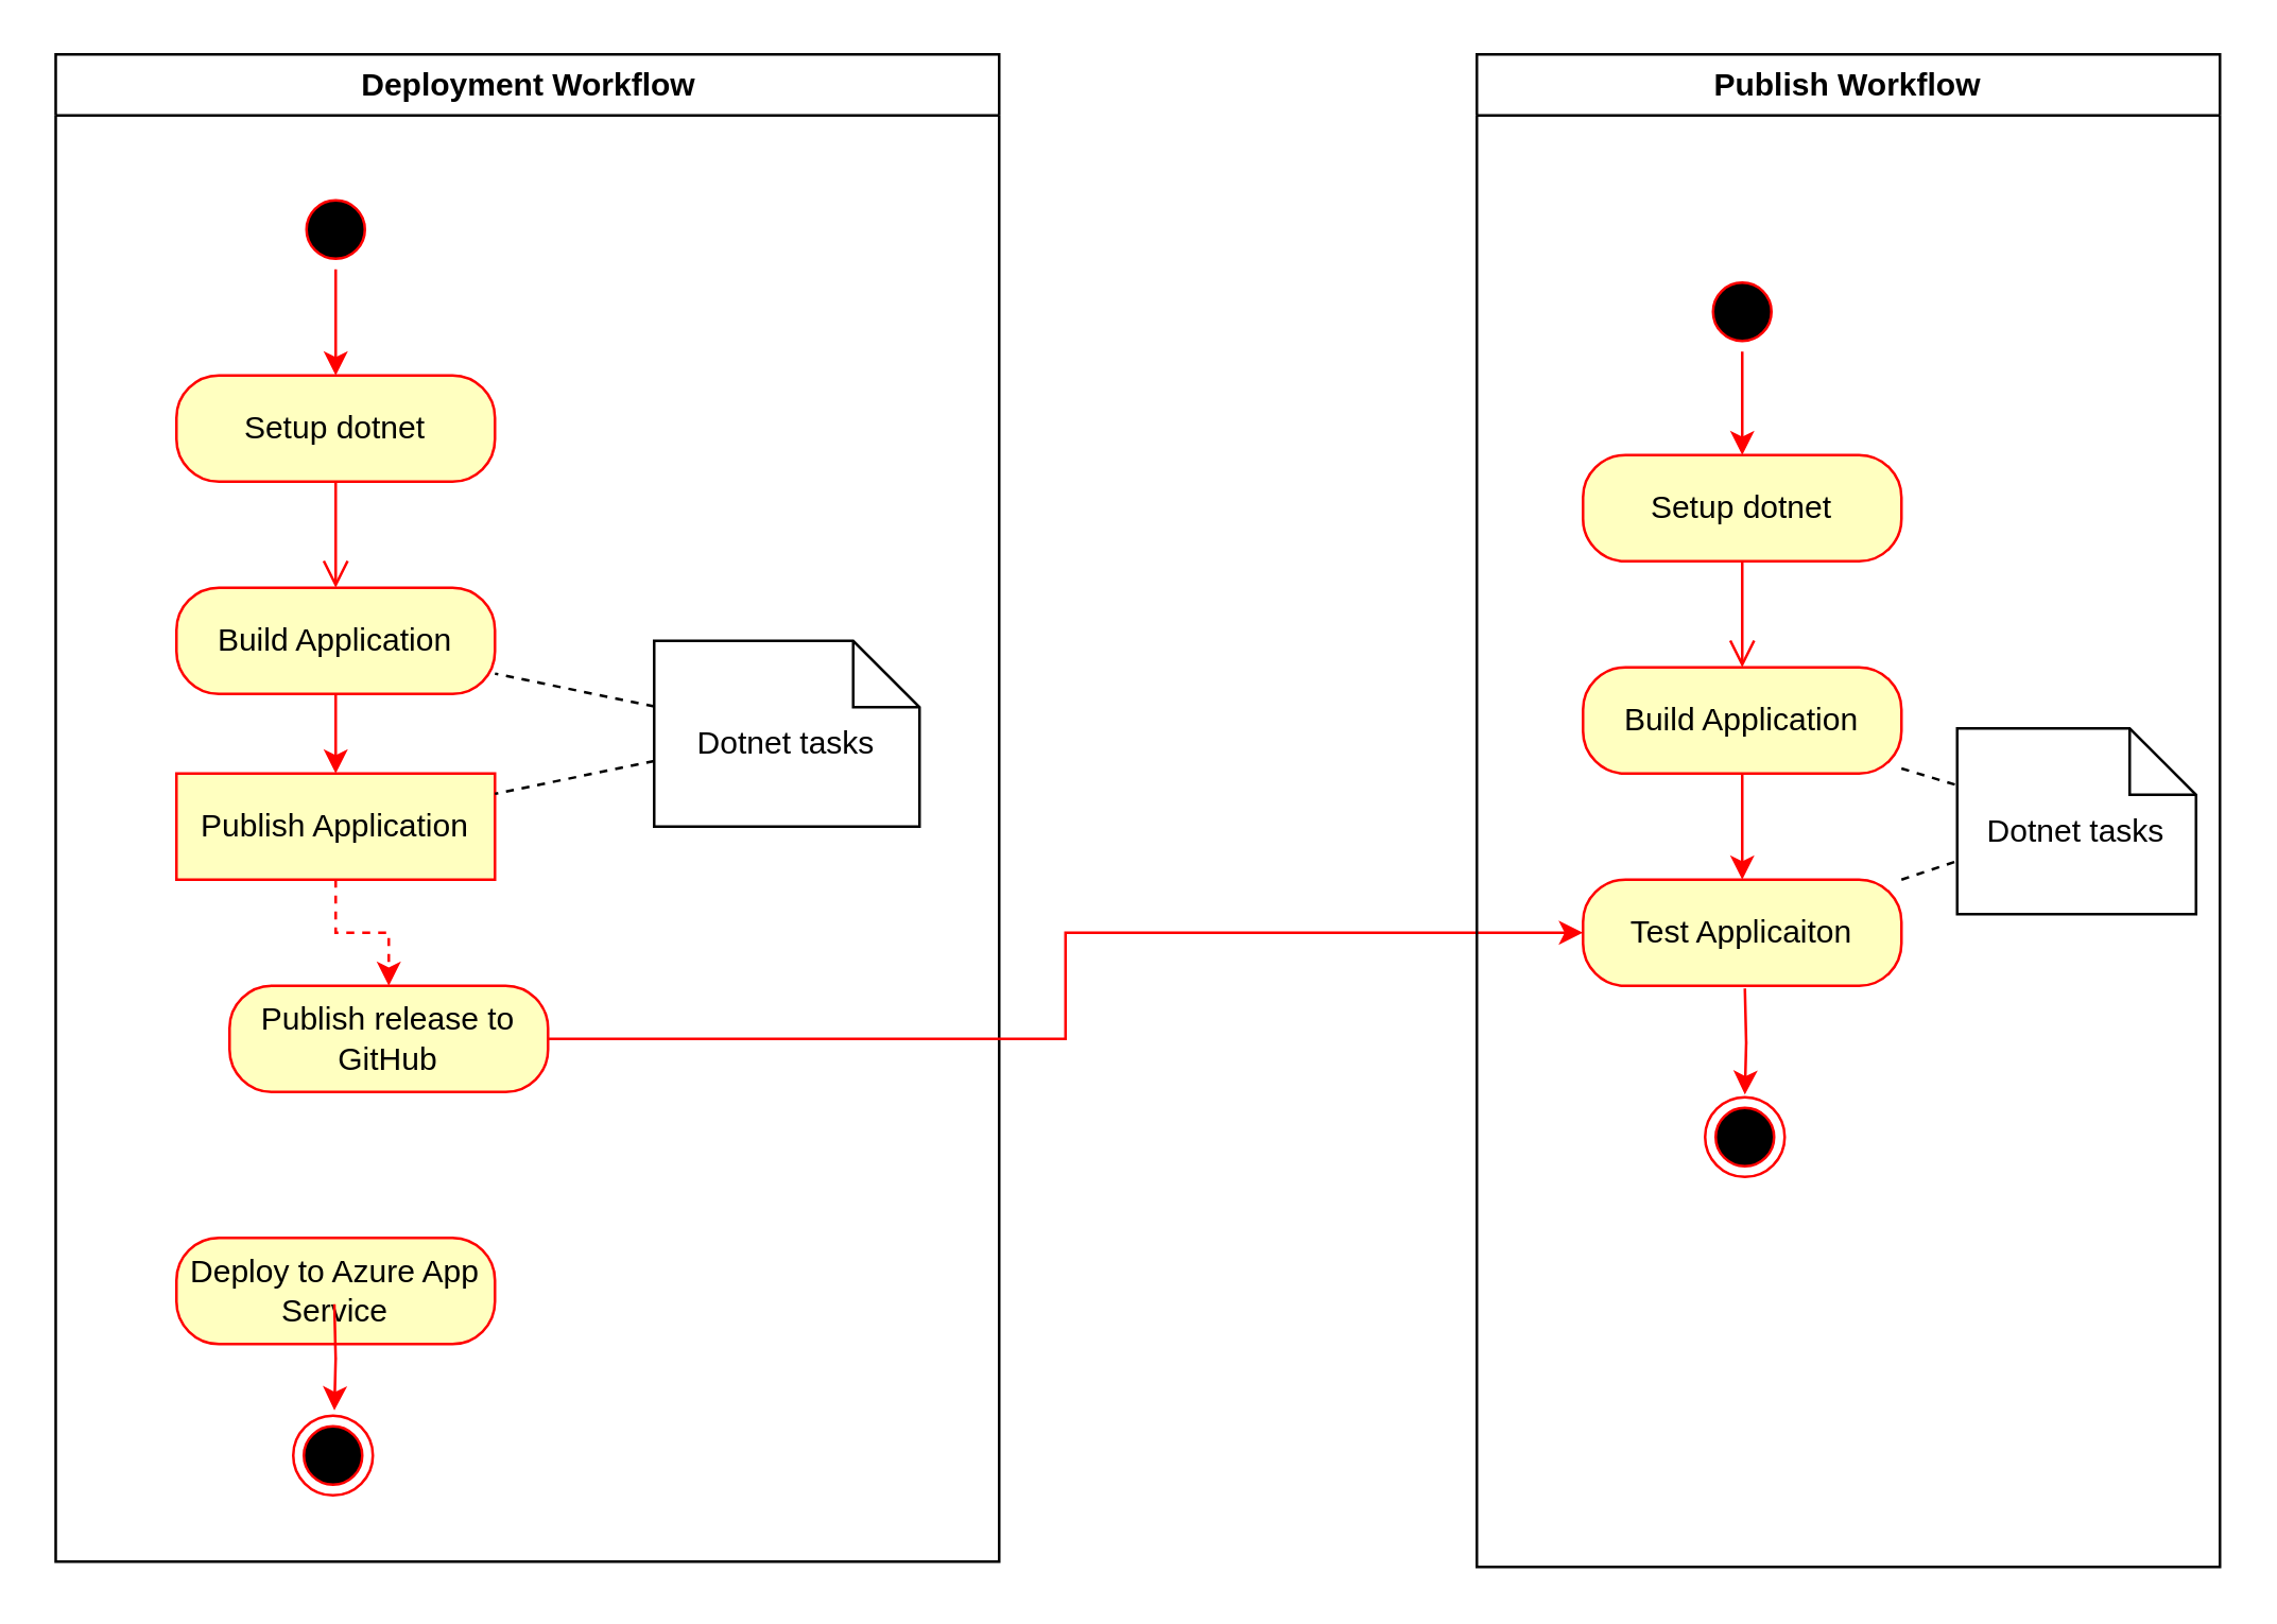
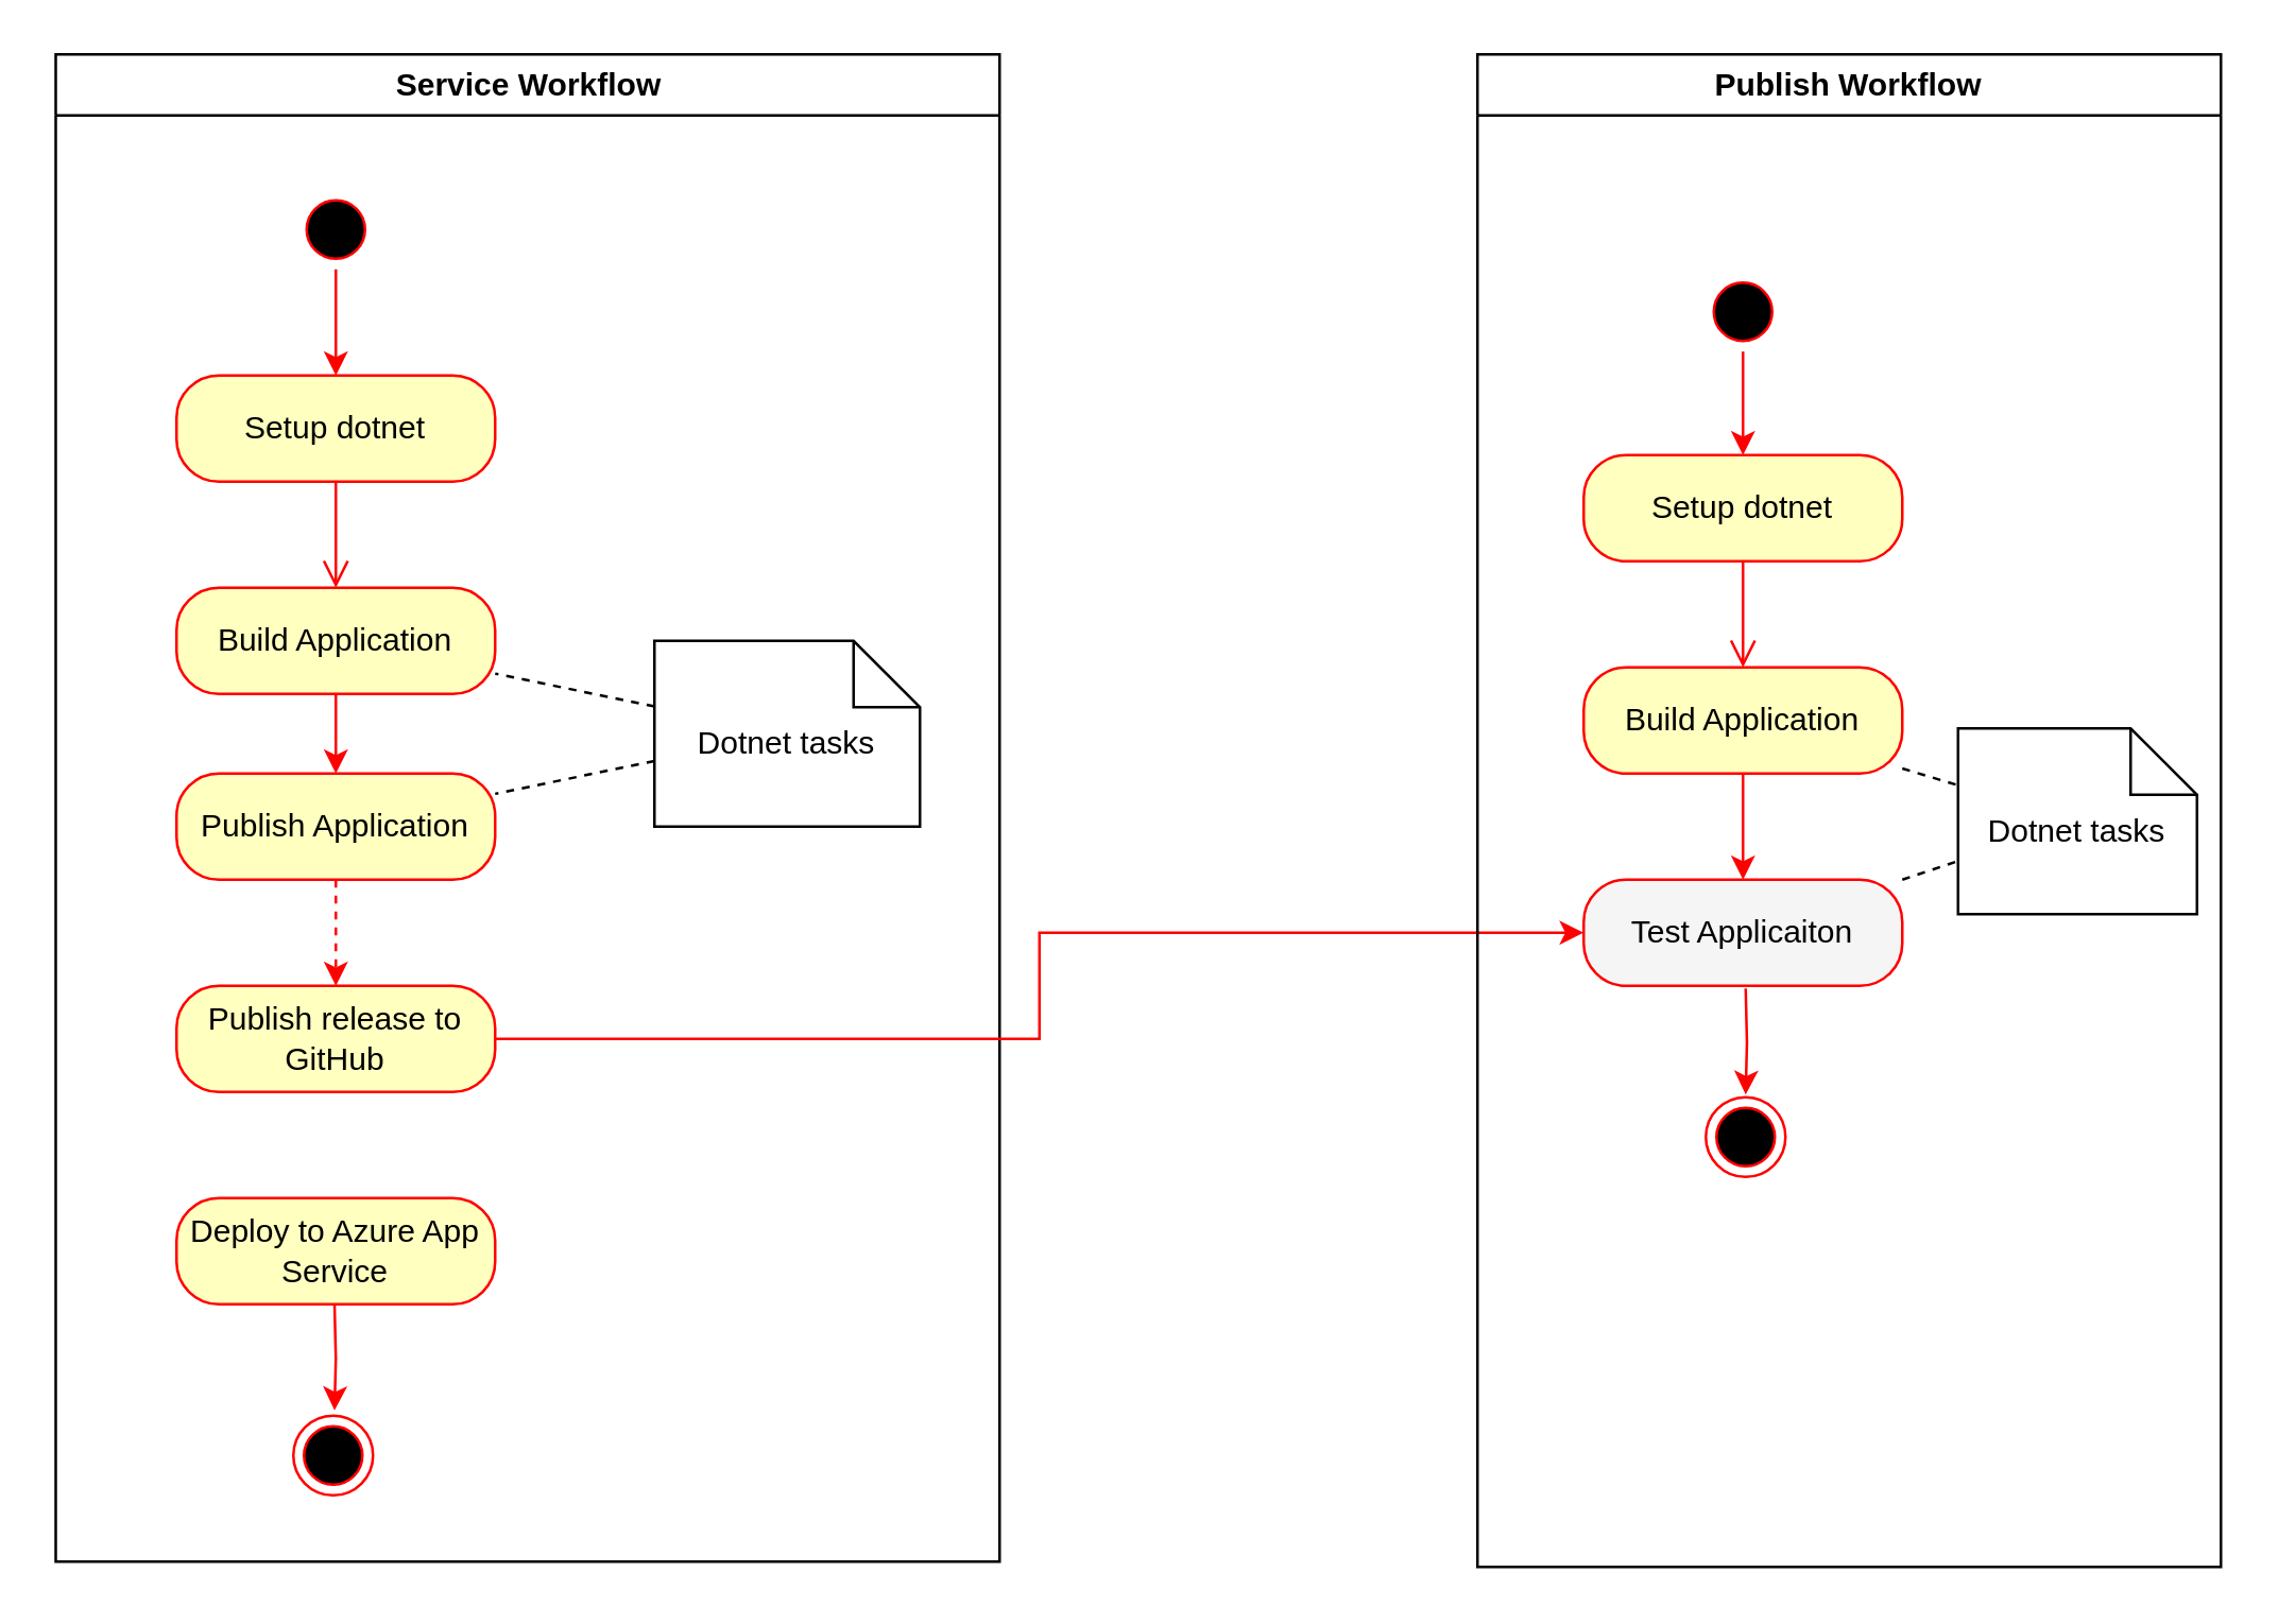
  <mxCell id="0" />
  <mxCell id="1" parent="0" />
- <mxCell id="2" value="Deployment Workflow" style="swimlane;whiteSpace=wrap" parent="1" vertex="1"><mxGeometry x="20.5" y="20" width="355.5" height="568" as="geometry" /></mxCell>
+ <mxCell id="2" value="Service Workflow" style="swimlane;whiteSpace=wrap" parent="1" vertex="1"><mxGeometry x="20.5" y="20" width="355.5" height="568" as="geometry" /></mxCell>
  <mxCell id="3" value="Setup dotnet" style="rounded=1;whiteSpace=wrap;html=1;arcSize=40;fontColor=#000000;fillColor=#ffffc0;strokeColor=#ff0000;" parent="2" vertex="1"><mxGeometry x="45.5" y="121" width="120" height="40" as="geometry" /></mxCell>
  <mxCell id="4" value="" style="edgeStyle=orthogonalEdgeStyle;html=1;verticalAlign=bottom;endArrow=open;endSize=8;strokeColor=#ff0000;rounded=0;" parent="2" source="3" target="6" edge="1"><mxGeometry relative="1" as="geometry"><mxPoint x="105.5" y="241" as="targetPoint" /></mxGeometry></mxCell>
  <mxCell id="5" style="edgeStyle=orthogonalEdgeStyle;rounded=0;orthogonalLoop=1;jettySize=auto;html=1;strokeColor=#FF0000;" parent="2" source="6" target="7" edge="1"><mxGeometry relative="1" as="geometry" /></mxCell>
  <mxCell id="6" value="Build Application" style="rounded=1;whiteSpace=wrap;html=1;arcSize=40;fontColor=#000000;fillColor=#ffffc0;strokeColor=#ff0000;" parent="2" vertex="1"><mxGeometry x="45.5" y="201" width="120" height="40" as="geometry" /></mxCell>
- <mxCell id="7" value="Publish Application" style="whiteSpace=wrap;html=1;arcSize=40;fontColor=#000000;fillColor=#ffffc0;strokeColor=#ff0000;rounded=0;" parent="2" vertex="1"><mxGeometry x="45.5" y="271" width="120" height="40" as="geometry" /></mxCell>
+ <mxCell id="7" value="Publish Application" style="rounded=1;whiteSpace=wrap;html=1;arcSize=40;fontColor=#000000;fillColor=#ffffc0;strokeColor=#ff0000;" parent="2" vertex="1"><mxGeometry x="45.5" y="271" width="120" height="40" as="geometry" /></mxCell>
  <mxCell id="8" value="Dotnet tasks" style="shape=note2;boundedLbl=1;whiteSpace=wrap;html=1;size=25;verticalAlign=top;align=center;" parent="2" vertex="1"><mxGeometry x="225.5" y="221" width="100" height="70" as="geometry" /></mxCell>
- <mxCell id="9" value="Publish release to GitHub" style="rounded=1;whiteSpace=wrap;html=1;arcSize=40;fontColor=#000000;fillColor=#ffffc0;strokeColor=#ff0000;" parent="2" vertex="1"><mxGeometry x="65.5" y="351" width="120" height="40" as="geometry" /></mxCell>
+ <mxCell id="9" value="Publish release to GitHub" style="rounded=1;whiteSpace=wrap;html=1;arcSize=40;fontColor=#000000;fillColor=#ffffc0;strokeColor=#ff0000;" parent="2" vertex="1"><mxGeometry x="45.5" y="351" width="120" height="40" as="geometry" /></mxCell>
  <mxCell id="10" value="" style="edgeStyle=orthogonalEdgeStyle;rounded=0;orthogonalLoop=1;jettySize=auto;html=1;strokeColor=#FF0000;dashed=1;" parent="2" source="7" target="9" edge="1"><mxGeometry relative="1" as="geometry" /></mxCell>
- <mxCell id="11" value="Deploy to Azure App Service" style="rounded=1;whiteSpace=wrap;html=1;arcSize=40;fontColor=#000000;fillColor=#ffffc0;strokeColor=#ff0000;" parent="2" vertex="1"><mxGeometry x="45.5" y="446" width="120" height="40" as="geometry" /></mxCell>
+ <mxCell id="11" value="Deploy to Azure App Service" style="rounded=1;whiteSpace=wrap;html=1;arcSize=40;fontColor=#000000;fillColor=#ffffc0;strokeColor=#ff0000;" parent="2" vertex="1"><mxGeometry x="45.5" y="431" width="120" height="40" as="geometry" /></mxCell>
  <mxCell id="12" value="" style="edgeStyle=orthogonalEdgeStyle;rounded=0;orthogonalLoop=1;jettySize=auto;html=1;strokeColor=#FF0000;" parent="2" source="9" target="26" edge="1"><mxGeometry relative="1" as="geometry" /></mxCell>
  <mxCell id="13" value="" style="endArrow=none;dashed=1;html=1;rounded=0;" parent="2" source="8" target="6" edge="1"><mxGeometry width="50" height="50" relative="1" as="geometry"><mxPoint x="375.5" y="171" as="sourcePoint" /><mxPoint x="425.5" y="121" as="targetPoint" /></mxGeometry></mxCell>
  <mxCell id="14" value="" style="endArrow=none;dashed=1;html=1;rounded=0;" parent="2" source="8" target="7" edge="1"><mxGeometry width="50" height="50" relative="1" as="geometry"><mxPoint x="375.5" y="171" as="sourcePoint" /><mxPoint x="425.5" y="121" as="targetPoint" /></mxGeometry></mxCell>
  <mxCell id="15" style="edgeStyle=orthogonalEdgeStyle;rounded=0;orthogonalLoop=1;jettySize=auto;html=1;strokeColor=#FF0000;" parent="2" source="16" target="3" edge="1"><mxGeometry relative="1" as="geometry" /></mxCell>
  <mxCell id="16" value="" style="ellipse;html=1;shape=startState;fillColor=#000000;strokeColor=#ff0000;" parent="2" vertex="1"><mxGeometry x="90.5" y="51" width="30" height="30" as="geometry" /></mxCell>
  <mxCell id="17" value="" style="ellipse;html=1;shape=endState;fillColor=#000000;strokeColor=#ff0000;" vertex="1" parent="2"><mxGeometry x="89.5" y="513" width="30" height="30" as="geometry" /></mxCell>
  <mxCell id="18" value="" style="edgeStyle=orthogonalEdgeStyle;rounded=0;orthogonalLoop=1;jettySize=auto;html=1;strokeColor=#FF0000;" edge="1" parent="2"><mxGeometry relative="1" as="geometry"><mxPoint x="105" y="471" as="sourcePoint" /><mxPoint x="105" y="511" as="targetPoint" /></mxGeometry></mxCell>
  <mxCell id="19" value="Publish Workflow" style="swimlane;whiteSpace=wrap;fillColor=default;" parent="1" vertex="1"><mxGeometry x="556" y="20" width="280" height="570" as="geometry"><mxRectangle x="710" y="127" width="90" height="30" as="alternateBounds" /></mxGeometry></mxCell>
  <mxCell id="20" value="Setup dotnet" style="rounded=1;whiteSpace=wrap;html=1;arcSize=40;fontColor=#000000;fillColor=#ffffc0;strokeColor=#ff0000;" parent="19" vertex="1"><mxGeometry x="40" y="151" width="120" height="40" as="geometry" /></mxCell>
  <mxCell id="21" value="" style="edgeStyle=orthogonalEdgeStyle;html=1;verticalAlign=bottom;endArrow=open;endSize=8;strokeColor=#ff0000;rounded=0;" parent="19" source="20" target="23" edge="1"><mxGeometry relative="1" as="geometry"><mxPoint x="100" y="271" as="targetPoint" /></mxGeometry></mxCell>
  <mxCell id="22" value="" style="edgeStyle=orthogonalEdgeStyle;rounded=0;orthogonalLoop=1;jettySize=auto;html=1;strokeColor=#FF0000;" parent="19" source="23" target="26" edge="1"><mxGeometry relative="1" as="geometry" /></mxCell>
  <mxCell id="23" value="Build Application" style="rounded=1;whiteSpace=wrap;html=1;arcSize=40;fontColor=#000000;fillColor=#ffffc0;strokeColor=#ff0000;" parent="19" vertex="1"><mxGeometry x="40" y="231" width="120" height="40" as="geometry" /></mxCell>
  <mxCell id="24" style="edgeStyle=orthogonalEdgeStyle;rounded=0;orthogonalLoop=1;jettySize=auto;html=1;strokeColor=#FF0000;" parent="19" source="25" target="20" edge="1"><mxGeometry relative="1" as="geometry" /></mxCell>
  <mxCell id="25" value="" style="ellipse;html=1;shape=startState;fillColor=#000000;strokeColor=#ff0000;" parent="19" vertex="1"><mxGeometry x="85" y="82" width="30" height="30" as="geometry" /></mxCell>
- <mxCell id="26" value="Test Applicaiton" style="rounded=1;whiteSpace=wrap;html=1;arcSize=40;fontColor=#000000;fillColor=#ffffc0;strokeColor=#ff0000;" parent="19" vertex="1"><mxGeometry x="40" y="311" width="120" height="40" as="geometry" /></mxCell>
+ <mxCell id="26" value="Test Applicaiton" style="rounded=1;whiteSpace=wrap;html=1;arcSize=40;fontColor=#000000;fillColor=#f5f5f5;strokeColor=#ff0000;" parent="19" vertex="1"><mxGeometry x="40" y="311" width="120" height="40" as="geometry" /></mxCell>
  <mxCell id="27" value="Dotnet tasks" style="shape=note2;boundedLbl=1;whiteSpace=wrap;html=1;size=25;verticalAlign=top;align=center;" parent="19" vertex="1"><mxGeometry x="181" y="254" width="90" height="70" as="geometry" /></mxCell>
  <mxCell id="28" value="" style="endArrow=none;dashed=1;html=1;rounded=0;" parent="19" source="23" target="27" edge="1"><mxGeometry width="50" height="50" relative="1" as="geometry"><mxPoint x="-140" y="261" as="sourcePoint" /><mxPoint x="-90" y="211" as="targetPoint" /></mxGeometry></mxCell>
  <mxCell id="29" value="" style="endArrow=none;dashed=1;html=1;rounded=0;" parent="19" source="26" target="27" edge="1"><mxGeometry width="50" height="50" relative="1" as="geometry"><mxPoint x="-140" y="261" as="sourcePoint" /><mxPoint x="-90" y="211" as="targetPoint" /></mxGeometry></mxCell>
  <mxCell id="30" value="" style="ellipse;html=1;shape=endState;fillColor=#000000;strokeColor=#ff0000;" vertex="1" parent="19"><mxGeometry x="86" y="393" width="30" height="30" as="geometry" /></mxCell>
  <mxCell id="31" value="" style="edgeStyle=orthogonalEdgeStyle;rounded=0;orthogonalLoop=1;jettySize=auto;html=1;strokeColor=#FF0000;" edge="1" parent="1"><mxGeometry relative="1" as="geometry"><mxPoint x="657" y="372" as="sourcePoint" /><mxPoint x="657" y="412" as="targetPoint" /></mxGeometry></mxCell>
